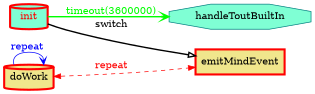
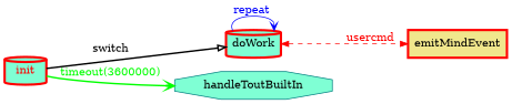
  digraph {
    rankdir=LR
    node [color=red fillcolor=aquamarine fontcolor=black penwidth=3 shape=cylinder style=filled]
    edge [arrowhead=vee style=bold]
    init [fontcolor=red]
-   doWork [fillcolor=khaki]
+   doWork
    handleToutBuiltIn [color=teal shape=octagon fontcolor="" penwidth=""]
    emitMindEvent [fillcolor=khaki shape=box]
-   init -> emitMindEvent [arrowhead=onormal color=black fontcolor=black label=switch]
+   init -> doWork [arrowhead=onormal color=black fontcolor=black label=switch]
    init -> handleToutBuiltIn [color=green fontcolor=green label="timeout(3600000)"]
    doWork -> doWork [color=blue fontcolor=blue label="repeat " style=solid]
-   doWork -> emitMindEvent [color=red dir=both fontcolor=red label=repeat style=dashed arrowhead=""]
+   doWork -> emitMindEvent [color=red dir=both fontcolor=red label=usercmd style=dashed arrowhead=""]
  }
